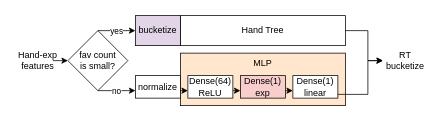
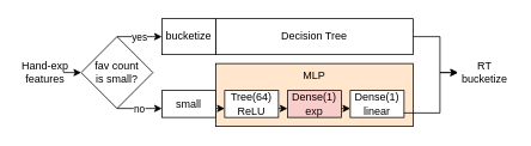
  <mxCell id="0" />
  <mxCell id="1" parent="0" />
  <mxCell id="2" value="fav count&lt;br&gt;is small?" style="rhombus;whiteSpace=wrap;html=1;" parent="1" vertex="1"><mxGeometry x="90" y="40" width="80" height="80" as="geometry" /></mxCell>
  <mxCell id="3" value="" style="endArrow=classic;html=1;rounded=0;" parent="1" edge="1"><mxGeometry width="50" height="50" relative="1" as="geometry"><mxPoint x="70" y="80" as="sourcePoint" /><mxPoint x="90" y="80" as="targetPoint" /></mxGeometry></mxCell>
- <mxCell id="4" value="Hand Tree" style="rounded=0;whiteSpace=wrap;html=1;verticalAlign=middle;" parent="1" vertex="1"><mxGeometry x="240" y="20" width="220" height="40" as="geometry" /></mxCell>
+ <mxCell id="4" value="Decision Tree" style="rounded=0;whiteSpace=wrap;html=1;verticalAlign=middle;" parent="1" vertex="1"><mxGeometry x="240" y="20" width="220" height="40" as="geometry" /></mxCell>
  <mxCell id="5" value="MLP" style="rounded=0;whiteSpace=wrap;html=1;verticalAlign=top;fillColor=#ffe6cc;" parent="1" vertex="1"><mxGeometry x="240" y="70" width="220" height="70" as="geometry" /></mxCell>
- <mxCell id="6" value="Dense(64)&lt;br&gt;ReLU" style="rounded=0;whiteSpace=wrap;html=1;" parent="1" vertex="1"><mxGeometry x="250" y="100" width="60" height="30" as="geometry" /></mxCell>
+ <mxCell id="6" value="Tree(64)&lt;br&gt;ReLU" style="rounded=0;whiteSpace=wrap;html=1;" parent="1" vertex="1"><mxGeometry x="250" y="100" width="60" height="30" as="geometry" /></mxCell>
  <mxCell id="7" value="Dense(1)&lt;br&gt;exp" style="rounded=0;whiteSpace=wrap;html=1;fillColor=#f8cecc;" parent="1" vertex="1"><mxGeometry x="320" y="100" width="60" height="30" as="geometry" /></mxCell>
  <mxCell id="8" value="Dense(1)&lt;br&gt;linear" style="rounded=0;whiteSpace=wrap;html=1;" parent="1" vertex="1"><mxGeometry x="390" y="100" width="60" height="30" as="geometry" /></mxCell>
  <mxCell id="9" value="" style="endArrow=classic;html=1;rounded=0;edgeStyle=orthogonalEdgeStyle;" parent="1" edge="1"><mxGeometry width="50" height="50" relative="1" as="geometry"><mxPoint x="460" y="40" as="sourcePoint" /><mxPoint x="510" y="80" as="targetPoint" /><Array as="points"><mxPoint x="490" y="40" /><mxPoint x="490" y="80" /></Array></mxGeometry></mxCell>
  <mxCell id="10" value="" style="endArrow=classic;html=1;rounded=0;edgeStyle=orthogonalEdgeStyle;" parent="1" edge="1"><mxGeometry width="50" height="50" relative="1" as="geometry"><mxPoint x="450" y="125" as="sourcePoint" /><mxPoint x="510" y="80" as="targetPoint" /><Array as="points"><mxPoint x="490" y="125" /><mxPoint x="490" y="80" /></Array></mxGeometry></mxCell>
  <mxCell id="11" style="edgeStyle=orthogonalEdgeStyle;rounded=0;orthogonalLoop=1;jettySize=auto;html=1;" parent="1" edge="1"><mxGeometry relative="1" as="geometry"><mxPoint x="130" y="120" as="sourcePoint" /><mxPoint x="180" y="120" as="targetPoint" /><Array as="points"><mxPoint x="170" y="120" /></Array></mxGeometry></mxCell>
  <mxCell id="12" value="no" style="edgeLabel;html=1;align=center;verticalAlign=middle;resizable=0;points=[];" parent="11" vertex="1" connectable="0"><mxGeometry x="0.272" relative="1" as="geometry"><mxPoint x="-8" as="offset" /></mxGeometry></mxCell>
  <mxCell id="13" value="" style="endArrow=classic;html=1;rounded=0;" parent="1" edge="1"><mxGeometry width="50" height="50" relative="1" as="geometry"><mxPoint x="310" y="120" as="sourcePoint" /><mxPoint x="320" y="120" as="targetPoint" /></mxGeometry></mxCell>
  <mxCell id="14" value="" style="endArrow=classic;html=1;rounded=0;" parent="1" edge="1"><mxGeometry width="50" height="50" relative="1" as="geometry"><mxPoint x="380" y="120" as="sourcePoint" /><mxPoint x="390" y="120" as="targetPoint" /></mxGeometry></mxCell>
  <mxCell id="15" value="Hand-exp&lt;br&gt;features" style="text;html=1;strokeColor=none;fillColor=none;align=center;verticalAlign=middle;whiteSpace=wrap;rounded=0;" parent="1" vertex="1"><mxGeometry y="65" width="60" height="30" as="geometry" x="20" /></mxCell>
  <mxCell id="16" value="RT bucketize" style="text;html=1;strokeColor=none;fillColor=none;align=center;verticalAlign=middle;whiteSpace=wrap;rounded=0;" parent="1" vertex="1"><mxGeometry x="510" y="65" width="60" height="30" as="geometry" /></mxCell>
  <mxCell id="17" style="edgeStyle=orthogonalEdgeStyle;rounded=0;orthogonalLoop=1;jettySize=auto;html=1;" edge="1" parent="1"><mxGeometry relative="1" as="geometry"><mxPoint x="130" y="39.76" as="sourcePoint" /><mxPoint x="180" y="40" as="targetPoint" /><Array as="points"><mxPoint x="180" y="39.76" /><mxPoint x="180" y="39.76" /></Array></mxGeometry></mxCell>
  <mxCell id="18" value="yes" style="edgeLabel;html=1;align=center;verticalAlign=middle;resizable=0;points=[];" vertex="1" connectable="0" parent="17"><mxGeometry x="0.272" relative="1" as="geometry"><mxPoint x="-8" as="offset" /></mxGeometry></mxCell>
- <mxCell id="19" value="bucketize" style="rounded=0;whiteSpace=wrap;html=1;fillColor=#e1d5e7;" vertex="1" parent="1"><mxGeometry x="180" y="20" width="60" height="40" as="geometry" /></mxCell>
- <mxCell id="20" value="normalize" style="rounded=0;whiteSpace=wrap;html=1;" vertex="1" parent="1"><mxGeometry x="180" y="100" width="60" height="30" as="geometry" /></mxCell>
+ <mxCell id="19" value="bucketize" style="rounded=0;whiteSpace=wrap;html=1;" vertex="1" parent="1"><mxGeometry x="180" y="20" width="60" height="40" as="geometry" /></mxCell>
+ <mxCell id="20" value="small" style="rounded=0;whiteSpace=wrap;html=1;" vertex="1" parent="1"><mxGeometry x="180" y="100" width="60" height="30" as="geometry" /></mxCell>
  <mxCell id="21" value="" style="endArrow=classic;html=1;rounded=0;" edge="1" parent="1"><mxGeometry width="50" height="50" relative="1" as="geometry"><mxPoint x="240" y="120" as="sourcePoint" /><mxPoint x="250" y="120" as="targetPoint" /></mxGeometry></mxCell>
